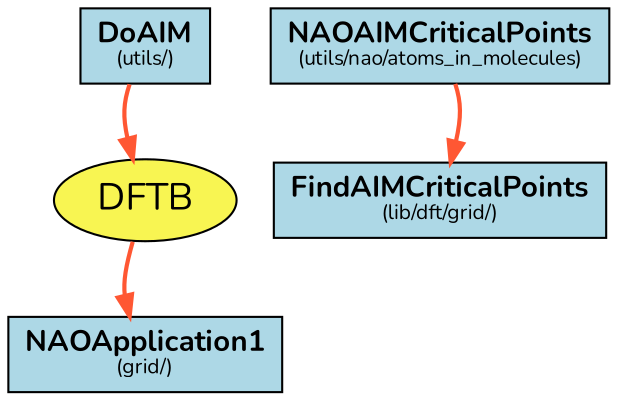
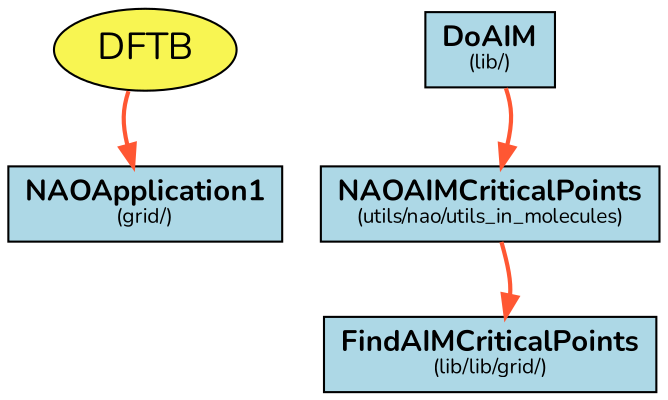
  digraph {
    fontname=Nunito
    rankdir=TB
    splines=curved
    node [fillcolor="#ADD8E6" fontcolor="#000000" fontname=Nunito shape=box style=filled]
    edge [color="#FF5733" fontname=Nunito penwidth=2]
    DFTB [fillcolor="#f8f552" fontsize=18 fontweight=bold shape=ellipse]
    n2 [label=<<b>NAOApplication1</b><br/><font point-size="10">(grid/)</font>>]
-   n3 [label=<<b>DoAIM</b><br/><font point-size="10">(utils/)</font>>]
-   n4 [label=<<b>NAOAIMCriticalPoints</b><br/><font point-size="10">(utils/nao/atoms_in_molecules)</font>>]
-   n5 [label=<<b>FindAIMCriticalPoints</b><br/><font point-size="10">(lib/dft/grid/)</font>>]
+   n3 [label=<<b>DoAIM</b><br/><font point-size="10">(lib/)</font>>]
+   n4 [label=<<b>NAOAIMCriticalPoints</b><br/><font point-size="10">(utils/nao/utils_in_molecules)</font>>]
+   n5 [label=<<b>FindAIMCriticalPoints</b><br/><font point-size="10">(lib/lib/grid/)</font>>]
    DFTB -> n2
-   n3 -> DFTB
+   n3 -> n4
    n4 -> n5
  }
